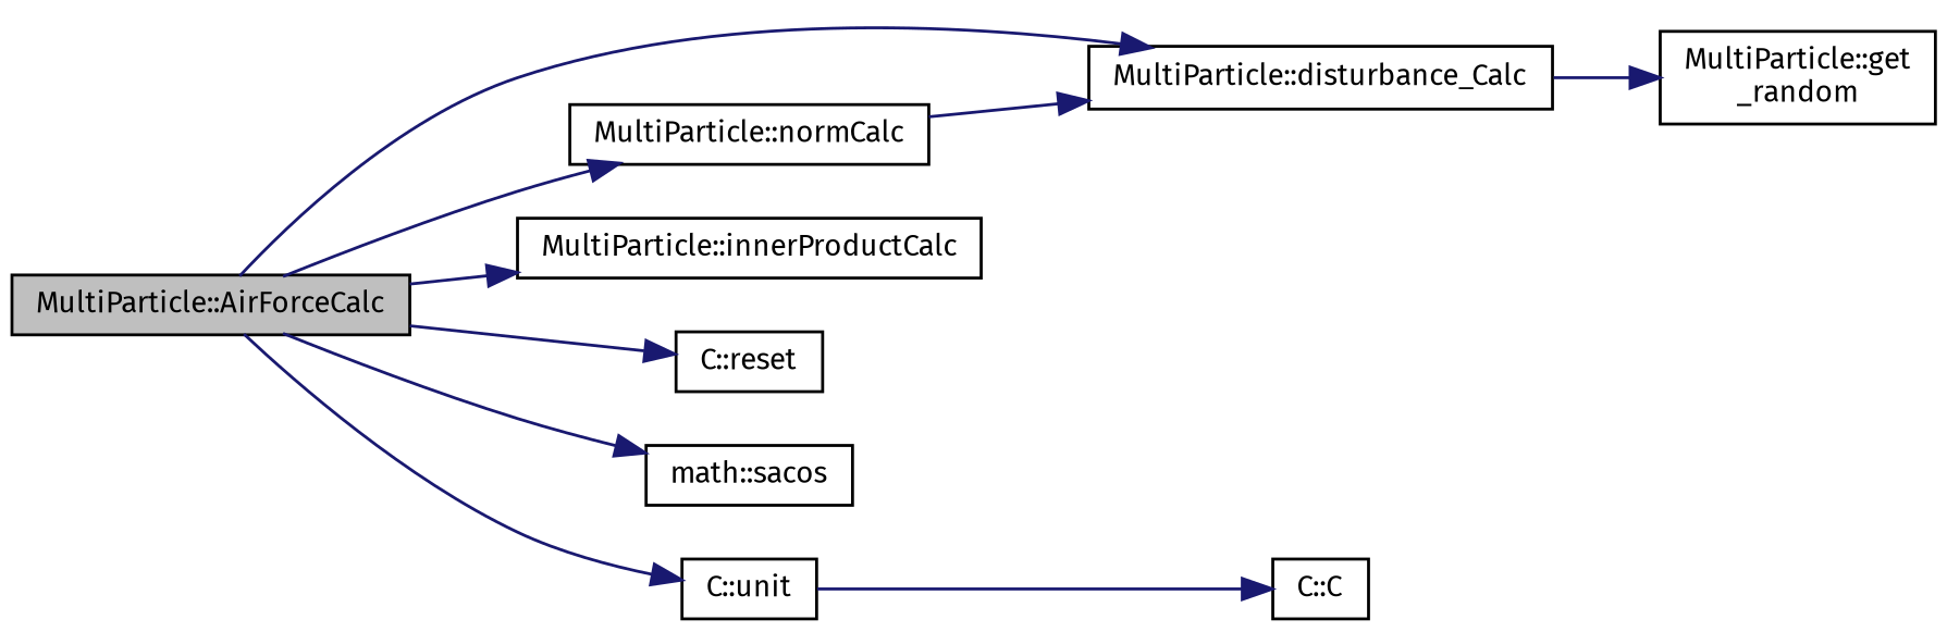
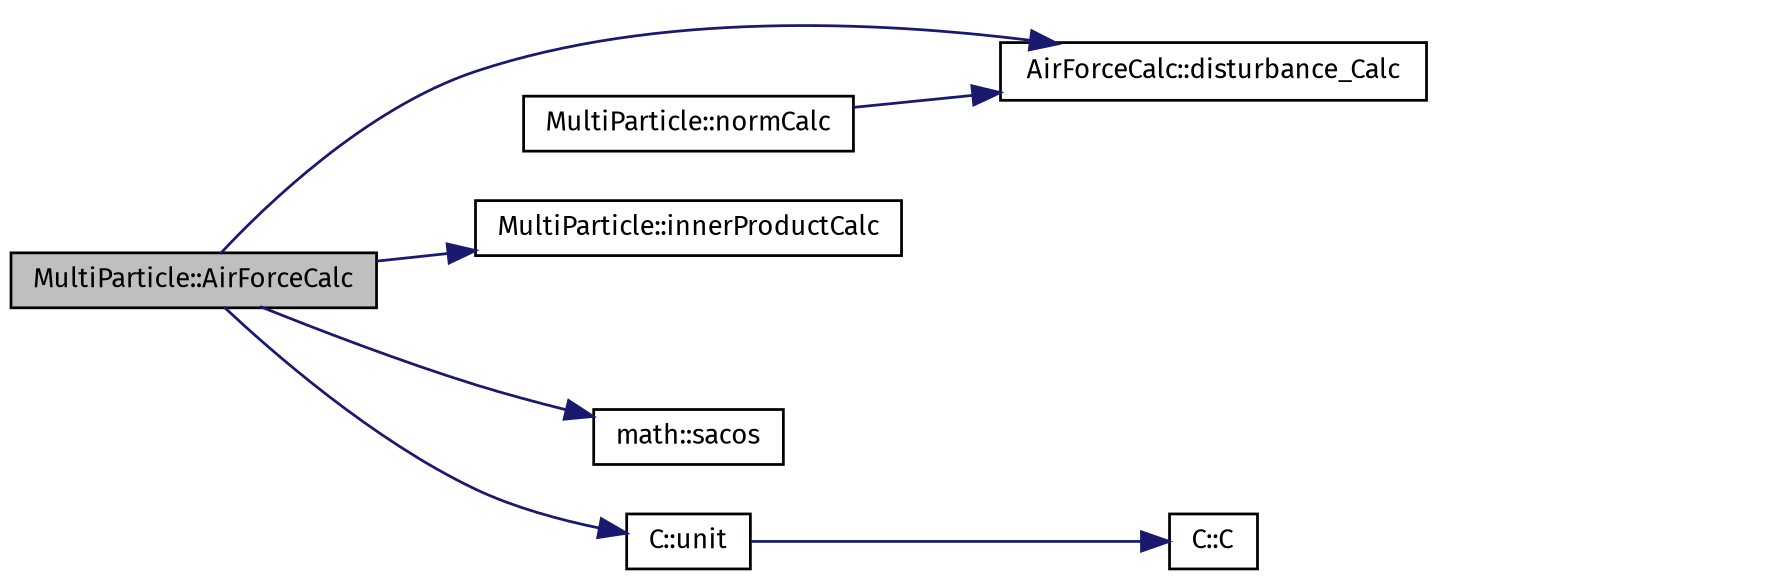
  digraph {
    fontname="Fira Sans"
    rankdir=LR
    node [color=black fillcolor=white fontname="Fira Sans" fontsize=10 shape=record style=filled]
    edge [color=midnightblue fontname="Fira Sans" fontsize=10 labelfontname=Helvetica labelfontsize=10 style=solid]
    n1 [fillcolor=grey75 fontcolor=black height=0.2 label="MultiParticle::AirForceCalc" width=0.4]
-   n2 [height=0.2 label="MultiParticle::disturbance_Calc" width=0.4]
+   n2 [height=0.2 label="AirForceCalc::disturbance_Calc" width=0.4]
    n3 [height=0.2 label="MultiParticle::normCalc" width=0.4]
    n4 [height=0.2 label="MultiParticle::innerProductCalc" width=0.4]
-   n5 [height=0.2 label="C::reset" width=0.4]
    n6 [height=0.2 label="math::sacos" width=0.4]
    n7 [height=0.2 label="C::unit" width=0.4]
-   n8 [height=0.2 label="MultiParticle::get\l_random" width=0.4]
    n9 [height=0.2 label="C::C" width=0.4]
    n1 -> n2
-   n1 -> n3
    n1 -> n4
-   n1 -> n5
    n1 -> n6
    n1 -> n7
-   n2 -> n8
    n3 -> n2
    n7 -> n9
  }
